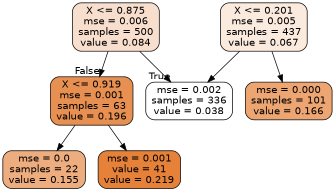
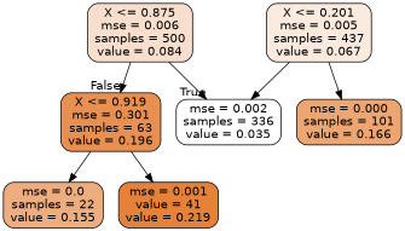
  digraph {
    node [color=black fontname=helvetica shape=box style="filled, rounded"]
    edge [fontname=helvetica]
    n1 [fillcolor="#f8dfcd" label="X <= 0.875\nmse = 0.006\nsamples = 500\nvalue = 0.084"]
-   n2 [fillcolor="#e89051" label="X <= 0.919\nmse = 0.001\nsamples = 63\nvalue = 0.196"]
-   n3 [fillcolor="#ffffff" label="mse = 0.002\nsamples = 336\nvalue = 0.038"]
+   n2 [fillcolor="#e89051" label="X <= 0.919\nmse = 0.301\nsamples = 63\nvalue = 0.196"]
+   n3 [fillcolor="#ffffff" label="mse = 0.002\nsamples = 336\nvalue = 0.035"]
    n4 [fillcolor="#fbeade" label="X <= 0.201\nmse = 0.005\nsamples = 437\nvalue = 0.067"]
    n5 [fillcolor="#eda672" label="mse = 0.000\nsamples = 101\nvalue = 0.166"]
    n6 [fillcolor="#eead7f" label="mse = 0.0\nsamples = 22\nvalue = 0.155"]
    n7 [fillcolor="#e58139" label="mse = 0.001\nvalue = 41\nvalue = 0.219"]
    n1 -> n2 [headlabel=False labelangle=-45 labeldistance=2.5]
    n1 -> n3 [headlabel=True labelangle=45 labeldistance=2.5]
    n2 -> n6
    n2 -> n7
    n4 -> n3
    n4 -> n5
  }
